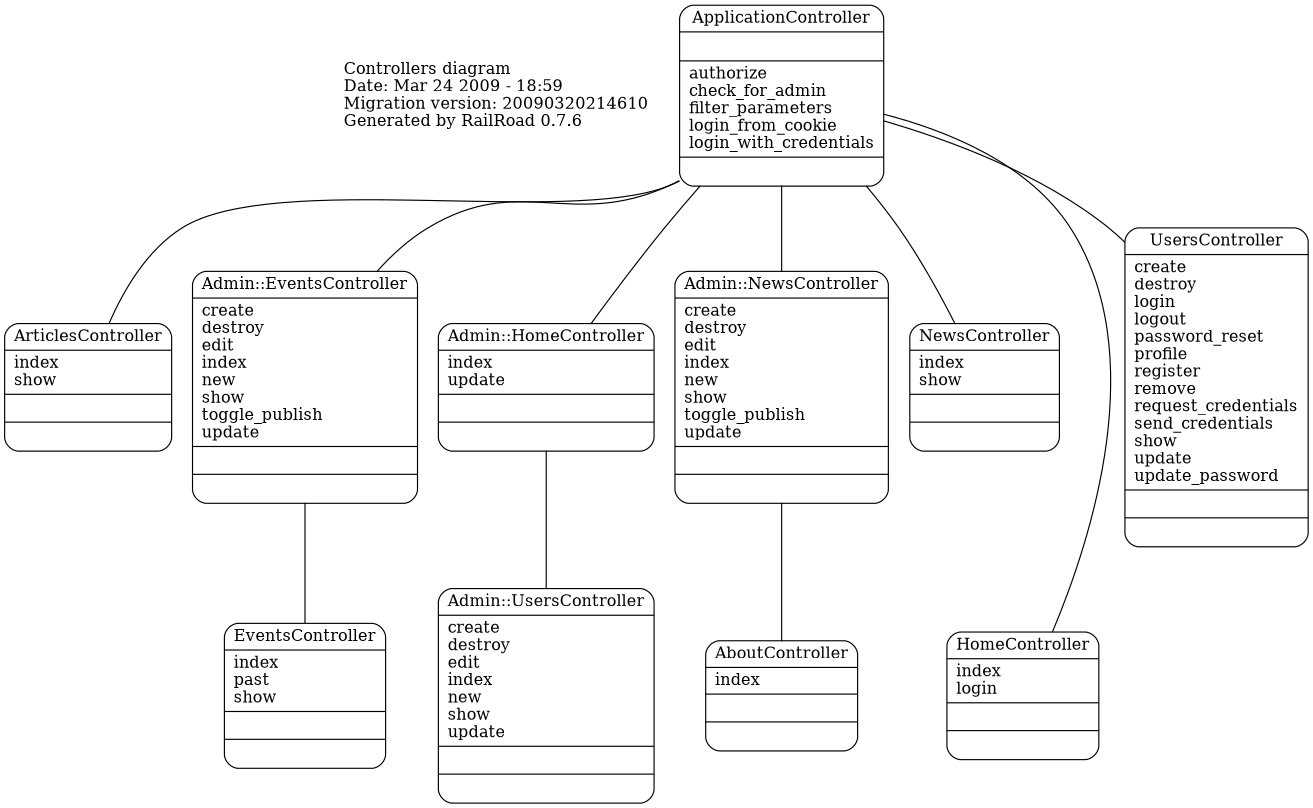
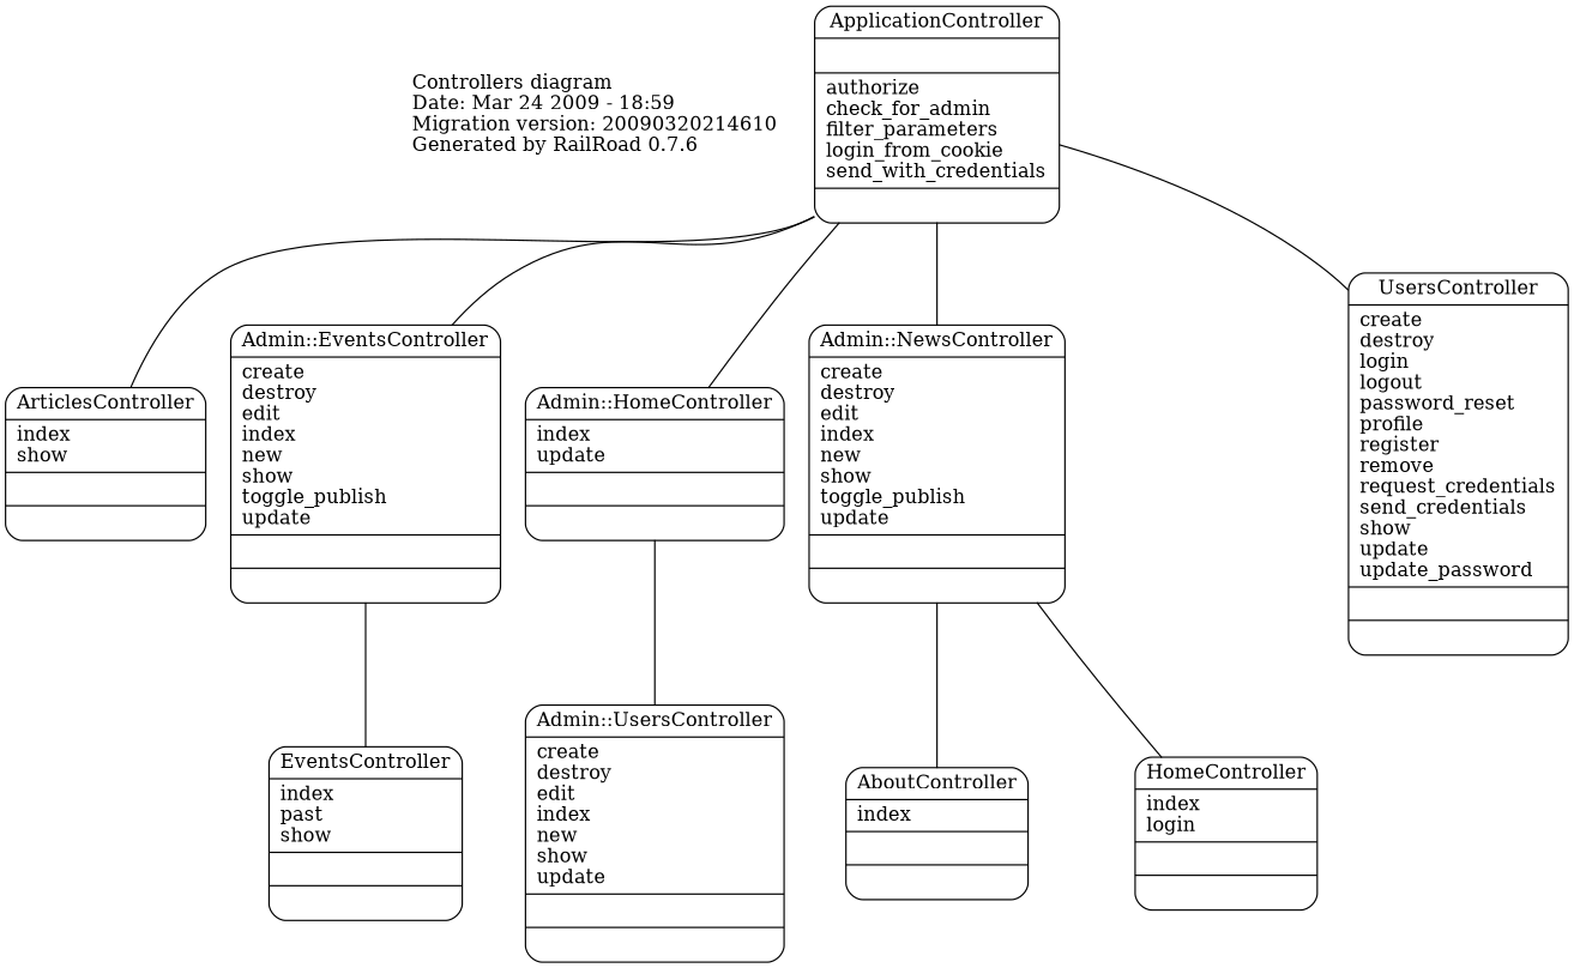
  digraph {
    splines=true
    node [shape=Mrecord]
    edge [arrowhead=none arrowtail=onormal]
    n1 [fontsize=14 label="Controllers diagram\lDate: Mar 24 2009 - 18:59\lMigration version: 20090320214610\lGenerated by RailRoad 0.7.6\l" shape=plaintext]
-   n2 [label="{ApplicationController|\l|authorize\lcheck_for_admin\lfilter_parameters\llogin_from_cookie\llogin_with_credentials\l|\l}"]
+   n2 [label="{ApplicationController|\l|authorize\lcheck_for_admin\lfilter_parameters\llogin_from_cookie\lsend_with_credentials\l|\l}"]
    n3 [label="{ArticlesController|index\lshow\l|\l|\l}"]
    n4 [label="{Admin::EventsController|create\ldestroy\ledit\lindex\lnew\lshow\ltoggle_publish\lupdate\l|\l|\l}"]
    n5 [label="{Admin::NewsController|create\ldestroy\ledit\lindex\lnew\lshow\ltoggle_publish\lupdate\l|\l|\l}"]
    n6 [label="{Admin::HomeController|index\lupdate\l|\l|\l}"]
-   n7 [label="{NewsController|index\lshow\l|\l|\l}"]
    n8 [label="{HomeController|index\llogin\l|\l|\l}"]
    n9 [label="{UsersController|create\ldestroy\llogin\llogout\lpassword_reset\lprofile\lregister\lremove\lrequest_credentials\lsend_credentials\lshow\lupdate\lupdate_password\l|\l|\l}"]
    n10 [label="{AboutController|index\l|\l|\l}"]
    n11 [label="{EventsController|index\lpast\lshow\l|\l|\l}"]
    n12 [label="{Admin::UsersController|create\ldestroy\ledit\lindex\lnew\lshow\lupdate\l|\l|\l}"]
    n2 -> n3
    n2 -> n4
    n2 -> n5
    n2 -> n6
-   n2 -> n7
-   n2 -> n8
+   n5 -> n8
    n2 -> n9
    n4 -> n11
    n5 -> n10
    n6 -> n12
  }
